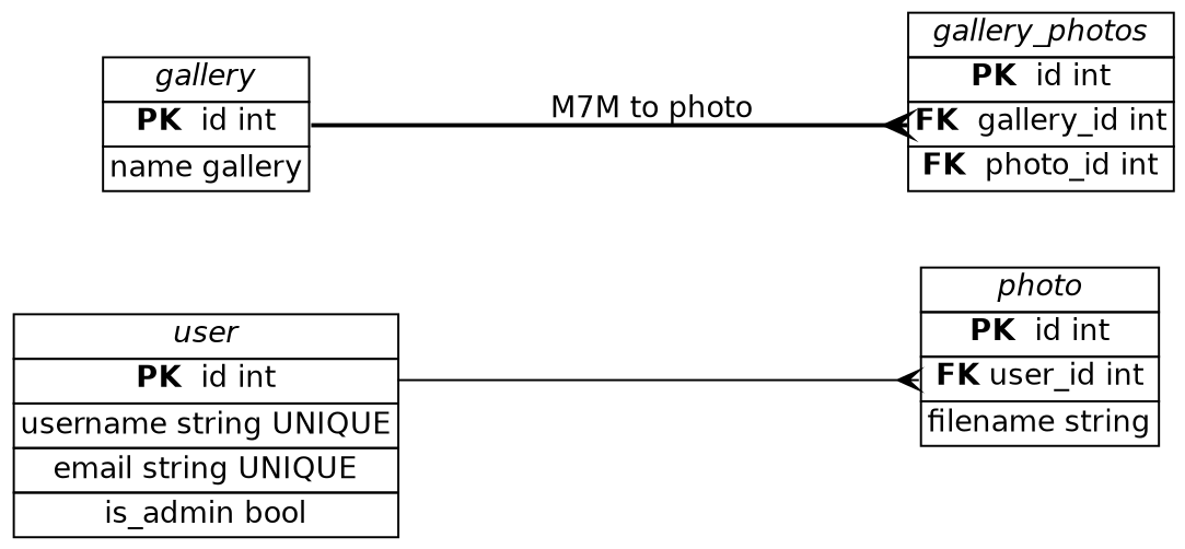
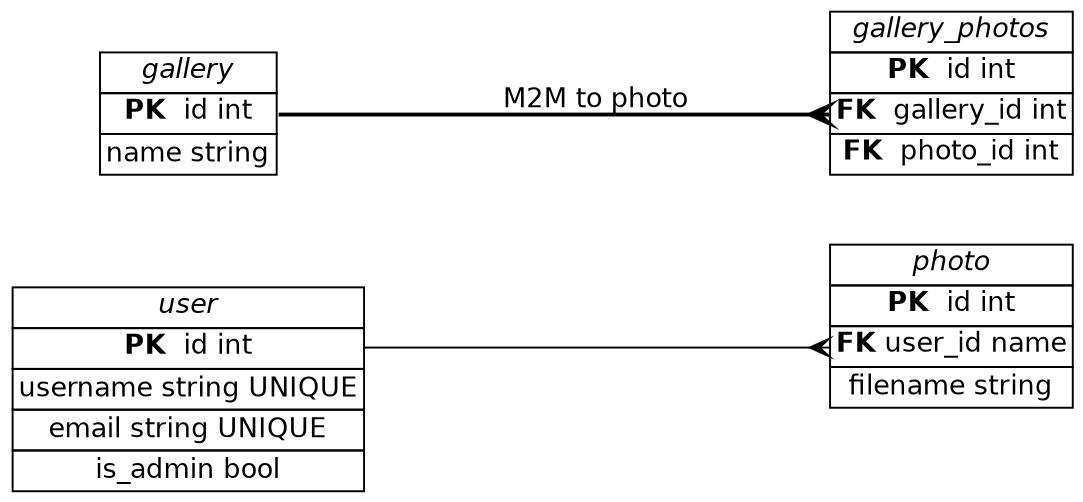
  digraph {
    fontname=Helvetica
    nodesep=0.5
    rankdir=RL
    ranksep=2
    node [fontname=Helvetica shape=plain]
    edge [arrowtail=crow dir=back fontname=Helvetica headport=id]
    n1 [label=< <table border="0" cellborder="1" cellspacing="0"> <tr><td><i>user</i></td></tr> <tr><td port="id"><b>PK </b> id int</td></tr> <tr><td>username string UNIQUE</td></tr> <tr><td>email string UNIQUE</td></tr> <tr><td>is_admin bool</td></tr> </table>   >]
-   n2 [label=< <table border="0" cellborder="1" cellspacing="0"> <tr><td port="title"><i>photo</i></td></tr> <tr><td port="id"><b>PK </b> id int</td></tr> <tr><td port="user_id"><b>FK </b>user_id int</td></tr> <tr><td>filename string</td></tr> </table>   >]
-   n3 [label=< <table border="0" cellborder="1" cellspacing="0"> <tr><td port="title"><i>gallery</i></td></tr> <tr><td port="id"><b>PK </b> id int</td></tr> <tr><td>name gallery</td></tr> </table>   >]
+   n2 [label=< <table border="0" cellborder="1" cellspacing="0"> <tr><td port="title"><i>photo</i></td></tr> <tr><td port="id"><b>PK </b> id int</td></tr> <tr><td port="user_id"><b>FK </b>user_id name</td></tr> <tr><td>filename string</td></tr> </table>   >]
+   n3 [label=< <table border="0" cellborder="1" cellspacing="0"> <tr><td port="title"><i>gallery</i></td></tr> <tr><td port="id"><b>PK </b> id int</td></tr> <tr><td>name string</td></tr> </table>   >]
    n4 [label=< <table border="0" cellborder="1" cellspacing="0"> <tr><td><i>gallery_photos</i></td></tr> <tr><td port="id"><b>PK </b> id int</td></tr> <tr><td port="gallery_id"><b>FK </b> gallery_id int</td></tr> <tr><td port="photo_id"><b>FK </b> photo_id int</td></tr> </table>   >]
    n2 -> n1 [style=solid tailport=user_id]
-   n4 -> n3 [label="M7M to photo" style=bold tailport=gallery_id]
+   n4 -> n3 [label="M2M to photo" style=bold tailport=gallery_id]
  }
